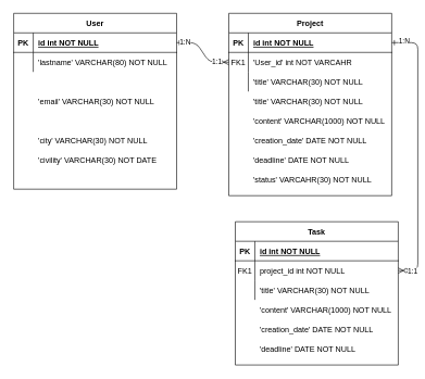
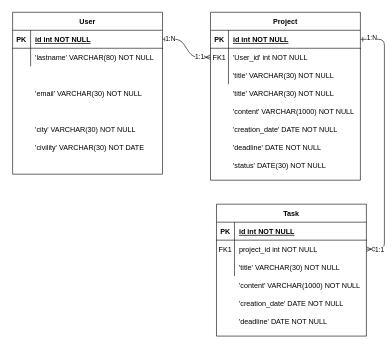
  <mxCell id="0" />
  <mxCell id="1" parent="0" />
  <mxCell id="2" value="" style="edgeStyle=entityRelationEdgeStyle;endArrow=ERzeroToMany;startArrow=ERone;endFill=1;startFill=0;" edge="1" parent="1" source="29" target="12"><mxGeometry width="100" height="100" relative="1" as="geometry"><mxPoint x="240" y="620" as="sourcePoint" /><mxPoint x="340" y="520" as="targetPoint" /></mxGeometry></mxCell>
  <mxCell id="3" value="1:N" style="edgeLabel;html=1;align=center;verticalAlign=middle;resizable=0;points=[];" vertex="1" connectable="0" parent="2"><mxGeometry x="-0.75" y="2" relative="1" as="geometry"><mxPoint as="offset" /></mxGeometry></mxCell>
  <mxCell id="4" value="1:1" style="edgeLabel;html=1;align=center;verticalAlign=middle;resizable=0;points=[];" vertex="1" connectable="0" parent="2"><mxGeometry x="0.625" y="1" relative="1" as="geometry"><mxPoint as="offset" /></mxGeometry></mxCell>
  <mxCell id="5" value="" style="edgeStyle=entityRelationEdgeStyle;endArrow=ERzeroToMany;startArrow=ERone;endFill=1;startFill=0;" edge="1" parent="1" source="9" target="22"><mxGeometry width="100" height="100" relative="1" as="geometry"><mxPoint x="300" y="80" as="sourcePoint" /><mxPoint x="360" y="105" as="targetPoint" /></mxGeometry></mxCell>
  <mxCell id="6" value="1:N" style="edgeLabel;html=1;align=center;verticalAlign=middle;resizable=0;points=[];" vertex="1" connectable="0" parent="5"><mxGeometry x="-0.914" y="3" relative="1" as="geometry"><mxPoint as="offset" /></mxGeometry></mxCell>
  <mxCell id="7" value="1:1" style="edgeLabel;html=1;align=center;verticalAlign=middle;resizable=0;points=[];" vertex="1" connectable="0" parent="5"><mxGeometry x="0.9" y="1" relative="1" as="geometry"><mxPoint as="offset" /></mxGeometry></mxCell>
  <mxCell id="8" value="Project" style="shape=table;startSize=30;container=1;collapsible=1;childLayout=tableLayout;fixedRows=1;rowLines=0;fontStyle=1;align=center;resizeLast=1;" vertex="1" parent="1"><mxGeometry x="350" y="20" width="250" height="280" as="geometry" /></mxCell>
  <mxCell id="9" value="" style="shape=partialRectangle;collapsible=0;dropTarget=0;pointerEvents=0;fillColor=none;points=[[0,0.5],[1,0.5]];portConstraint=eastwest;top=0;left=0;right=0;bottom=1;" vertex="1" parent="8"><mxGeometry y="30" width="250" height="30" as="geometry" /></mxCell>
  <mxCell id="10" value="PK" style="shape=partialRectangle;overflow=hidden;connectable=0;fillColor=none;top=0;left=0;bottom=0;right=0;fontStyle=1;" vertex="1" parent="9"><mxGeometry width="30" height="30" as="geometry" /></mxCell>
  <mxCell id="11" value="id int NOT NULL " style="shape=partialRectangle;overflow=hidden;connectable=0;fillColor=none;top=0;left=0;bottom=0;right=0;align=left;spacingLeft=6;fontStyle=5;" vertex="1" parent="9"><mxGeometry x="30" width="220" height="30" as="geometry" /></mxCell>
  <mxCell id="12" value="" style="shape=partialRectangle;collapsible=0;dropTarget=0;pointerEvents=0;fillColor=none;points=[[0,0.5],[1,0.5]];portConstraint=eastwest;top=0;left=0;right=0;bottom=0;" vertex="1" parent="8"><mxGeometry y="60" width="250" height="30" as="geometry" /></mxCell>
  <mxCell id="13" value="FK1" style="shape=partialRectangle;overflow=hidden;connectable=0;fillColor=none;top=0;left=0;bottom=0;right=0;" vertex="1" parent="12"><mxGeometry width="30" height="30" as="geometry" /></mxCell>
- <mxCell id="14" value="'User_id' int NOT VARCAHR" style="shape=partialRectangle;overflow=hidden;connectable=0;fillColor=none;top=0;left=0;bottom=0;right=0;align=left;spacingLeft=6;" vertex="1" parent="12"><mxGeometry x="30" width="220" height="30" as="geometry" /></mxCell>
+ <mxCell id="14" value="'User_id' int NOT NULL" style="shape=partialRectangle;overflow=hidden;connectable=0;fillColor=none;top=0;left=0;bottom=0;right=0;align=left;spacingLeft=6;" vertex="1" parent="12"><mxGeometry x="30" width="220" height="30" as="geometry" /></mxCell>
  <mxCell id="15" value="" style="shape=partialRectangle;collapsible=0;dropTarget=0;pointerEvents=0;fillColor=none;points=[[0,0.5],[1,0.5]];portConstraint=eastwest;top=0;left=0;right=0;bottom=0;" vertex="1" parent="8"><mxGeometry y="90" width="250" height="30" as="geometry" /></mxCell>
  <mxCell id="16" value="" style="shape=partialRectangle;overflow=hidden;connectable=0;fillColor=none;top=0;left=0;bottom=0;right=0;" vertex="1" parent="15"><mxGeometry width="30" height="30" as="geometry" /></mxCell>
  <mxCell id="17" value="'title' VARCHAR(30) NOT NULL" style="shape=partialRectangle;overflow=hidden;connectable=0;fillColor=none;top=0;left=0;bottom=0;right=0;align=left;spacingLeft=6;" vertex="1" parent="15"><mxGeometry x="30" width="220" height="30" as="geometry" /></mxCell>
  <mxCell id="18" value="Task" style="shape=table;startSize=30;container=1;collapsible=1;childLayout=tableLayout;fixedRows=1;rowLines=0;fontStyle=1;align=center;resizeLast=1;" vertex="1" parent="1"><mxGeometry x="360" y="340" width="250" height="220" as="geometry" /></mxCell>
  <mxCell id="19" value="" style="shape=partialRectangle;collapsible=0;dropTarget=0;pointerEvents=0;fillColor=none;points=[[0,0.5],[1,0.5]];portConstraint=eastwest;top=0;left=0;right=0;bottom=1;" vertex="1" parent="18"><mxGeometry y="30" width="250" height="30" as="geometry" /></mxCell>
  <mxCell id="20" value="PK" style="shape=partialRectangle;overflow=hidden;connectable=0;fillColor=none;top=0;left=0;bottom=0;right=0;fontStyle=1;" vertex="1" parent="19"><mxGeometry width="30" height="30" as="geometry" /></mxCell>
  <mxCell id="21" value="id int NOT NULL " style="shape=partialRectangle;overflow=hidden;connectable=0;fillColor=none;top=0;left=0;bottom=0;right=0;align=left;spacingLeft=6;fontStyle=5;" vertex="1" parent="19"><mxGeometry x="30" width="220" height="30" as="geometry" /></mxCell>
  <mxCell id="22" value="" style="shape=partialRectangle;collapsible=0;dropTarget=0;pointerEvents=0;fillColor=none;points=[[0,0.5],[1,0.5]];portConstraint=eastwest;top=0;left=0;right=0;bottom=0;" vertex="1" parent="18"><mxGeometry y="60" width="250" height="30" as="geometry" /></mxCell>
  <mxCell id="23" value="FK1" style="shape=partialRectangle;overflow=hidden;connectable=0;fillColor=none;top=0;left=0;bottom=0;right=0;" vertex="1" parent="22"><mxGeometry width="30" height="30" as="geometry" /></mxCell>
  <mxCell id="24" value="project_id int NOT NULL" style="shape=partialRectangle;overflow=hidden;connectable=0;fillColor=none;top=0;left=0;bottom=0;right=0;align=left;spacingLeft=6;" vertex="1" parent="22"><mxGeometry x="30" width="220" height="30" as="geometry" /></mxCell>
  <mxCell id="25" value="" style="shape=partialRectangle;collapsible=0;dropTarget=0;pointerEvents=0;fillColor=none;points=[[0,0.5],[1,0.5]];portConstraint=eastwest;top=0;left=0;right=0;bottom=0;" vertex="1" parent="18"><mxGeometry y="90" width="250" height="30" as="geometry" /></mxCell>
  <mxCell id="26" value="" style="shape=partialRectangle;overflow=hidden;connectable=0;fillColor=none;top=0;left=0;bottom=0;right=0;" vertex="1" parent="25"><mxGeometry width="30" height="30" as="geometry" /></mxCell>
  <mxCell id="27" value="" style="shape=partialRectangle;overflow=hidden;connectable=0;fillColor=none;top=0;left=0;bottom=0;right=0;align=left;spacingLeft=6;" vertex="1" parent="25"><mxGeometry x="30" width="220" height="30" as="geometry" /></mxCell>
  <mxCell id="28" value="User" style="shape=table;startSize=30;container=1;collapsible=1;childLayout=tableLayout;fixedRows=1;rowLines=0;fontStyle=1;align=center;resizeLast=1;" vertex="1" parent="1"><mxGeometry x="20" y="20" width="250" height="270" as="geometry" /></mxCell>
  <mxCell id="29" value="" style="shape=partialRectangle;collapsible=0;dropTarget=0;pointerEvents=0;fillColor=none;points=[[0,0.5],[1,0.5]];portConstraint=eastwest;top=0;left=0;right=0;bottom=1;" vertex="1" parent="28"><mxGeometry y="30" width="250" height="30" as="geometry" /></mxCell>
  <mxCell id="30" value="PK" style="shape=partialRectangle;overflow=hidden;connectable=0;fillColor=none;top=0;left=0;bottom=0;right=0;fontStyle=1;" vertex="1" parent="29"><mxGeometry width="30" height="30" as="geometry" /></mxCell>
  <mxCell id="31" value="id int NOT NULL " style="shape=partialRectangle;overflow=hidden;connectable=0;fillColor=none;top=0;left=0;bottom=0;right=0;align=left;spacingLeft=6;fontStyle=5;" vertex="1" parent="29"><mxGeometry x="30" width="220" height="30" as="geometry" /></mxCell>
  <mxCell id="32" value="" style="shape=partialRectangle;collapsible=0;dropTarget=0;pointerEvents=0;fillColor=none;points=[[0,0.5],[1,0.5]];portConstraint=eastwest;top=0;left=0;right=0;bottom=0;" vertex="1" parent="28"><mxGeometry y="60" width="250" height="30" as="geometry" /></mxCell>
  <mxCell id="33" value="" style="shape=partialRectangle;overflow=hidden;connectable=0;fillColor=none;top=0;left=0;bottom=0;right=0;" vertex="1" parent="32"><mxGeometry width="30" height="30" as="geometry" /></mxCell>
  <mxCell id="34" value="'lastname' VARCHAR(80) NOT NULL" style="shape=partialRectangle;overflow=hidden;connectable=0;fillColor=none;top=0;left=0;bottom=0;right=0;align=left;spacingLeft=6;" vertex="1" parent="32"><mxGeometry x="30" width="220" height="30" as="geometry" /></mxCell>
  <mxCell id="35" value="'email' VARCHAR(30) NOT NULL" style="shape=partialRectangle;overflow=hidden;connectable=0;fillColor=none;top=0;left=0;bottom=0;right=0;align=left;spacingLeft=6;" vertex="1" parent="1"><mxGeometry x="50" y="140" width="220" height="30" as="geometry" /></mxCell>
  <mxCell id="36" value="'city' VARCHAR(30) NOT NULL" style="shape=partialRectangle;overflow=hidden;connectable=0;fillColor=none;top=0;left=0;bottom=0;right=0;align=left;spacingLeft=6;" vertex="1" parent="1"><mxGeometry x="50" y="200" width="220" height="30" as="geometry" /></mxCell>
  <mxCell id="37" value="'civility' VARCHAR(30) NOT DATE" style="shape=partialRectangle;overflow=hidden;connectable=0;fillColor=none;top=0;left=0;bottom=0;right=0;align=left;spacingLeft=6;" vertex="1" parent="1"><mxGeometry x="50" y="230" width="220" height="30" as="geometry" /></mxCell>
  <mxCell id="38" value="" style="shape=partialRectangle;collapsible=0;dropTarget=0;pointerEvents=0;fillColor=none;points=[[0,0.5],[1,0.5]];portConstraint=eastwest;top=0;left=0;right=0;bottom=0;" vertex="1" parent="1"><mxGeometry x="350" y="140" width="250" height="30" as="geometry" /></mxCell>
  <mxCell id="39" value="" style="shape=partialRectangle;overflow=hidden;connectable=0;fillColor=none;top=0;left=0;bottom=0;right=0;" vertex="1" parent="38"><mxGeometry width="30" height="30" as="geometry" /></mxCell>
  <mxCell id="40" value="'title' VARCHAR(30) NOT NULL" style="shape=partialRectangle;overflow=hidden;connectable=0;fillColor=none;top=0;left=0;bottom=0;right=0;align=left;spacingLeft=6;" vertex="1" parent="38"><mxGeometry x="30" width="220" height="30" as="geometry" /></mxCell>
  <mxCell id="41" value="" style="shape=partialRectangle;collapsible=0;dropTarget=0;pointerEvents=0;fillColor=none;points=[[0,0.5],[1,0.5]];portConstraint=eastwest;top=0;left=0;right=0;bottom=0;" vertex="1" parent="1"><mxGeometry x="350" y="170" width="250" height="30" as="geometry" /></mxCell>
  <mxCell id="42" value="" style="shape=partialRectangle;overflow=hidden;connectable=0;fillColor=none;top=0;left=0;bottom=0;right=0;" vertex="1" parent="41"><mxGeometry width="30" height="30" as="geometry" /></mxCell>
  <mxCell id="43" value="'content' VARCHAR(1000) NOT NULL" style="shape=partialRectangle;overflow=hidden;connectable=0;fillColor=none;top=0;left=0;bottom=0;right=0;align=left;spacingLeft=6;" vertex="1" parent="41"><mxGeometry x="30" width="220" height="30" as="geometry" /></mxCell>
  <mxCell id="44" value="" style="shape=partialRectangle;collapsible=0;dropTarget=0;pointerEvents=0;fillColor=none;points=[[0,0.5],[1,0.5]];portConstraint=eastwest;top=0;left=0;right=0;bottom=0;" vertex="1" parent="1"><mxGeometry x="350" y="200" width="250" height="30" as="geometry" /></mxCell>
  <mxCell id="45" value="" style="shape=partialRectangle;overflow=hidden;connectable=0;fillColor=none;top=0;left=0;bottom=0;right=0;" vertex="1" parent="44"><mxGeometry width="30" height="30" as="geometry" /></mxCell>
  <mxCell id="46" value="'creation_date' DATE NOT NULL" style="shape=partialRectangle;overflow=hidden;connectable=0;fillColor=none;top=0;left=0;bottom=0;right=0;align=left;spacingLeft=6;" vertex="1" parent="44"><mxGeometry x="30" width="220" height="30" as="geometry" /></mxCell>
  <mxCell id="47" value="" style="shape=partialRectangle;collapsible=0;dropTarget=0;pointerEvents=0;fillColor=none;points=[[0,0.5],[1,0.5]];portConstraint=eastwest;top=0;left=0;right=0;bottom=0;" vertex="1" parent="1"><mxGeometry x="350" y="230" width="250" height="30" as="geometry" /></mxCell>
  <mxCell id="48" value="" style="shape=partialRectangle;overflow=hidden;connectable=0;fillColor=none;top=0;left=0;bottom=0;right=0;" vertex="1" parent="47"><mxGeometry width="30" height="30" as="geometry" /></mxCell>
  <mxCell id="49" value="'deadline' DATE NOT NULL" style="shape=partialRectangle;overflow=hidden;connectable=0;fillColor=none;top=0;left=0;bottom=0;right=0;align=left;spacingLeft=6;" vertex="1" parent="47"><mxGeometry x="30" width="220" height="30" as="geometry" /></mxCell>
  <mxCell id="50" value="'title' VARCHAR(30) NOT NULL" style="shape=partialRectangle;overflow=hidden;connectable=0;fillColor=none;top=0;left=0;bottom=0;right=0;align=left;spacingLeft=6;" vertex="1" parent="1"><mxGeometry x="390" y="430" width="220" height="30" as="geometry" /></mxCell>
  <mxCell id="51" value="" style="shape=partialRectangle;collapsible=0;dropTarget=0;pointerEvents=0;fillColor=none;points=[[0,0.5],[1,0.5]];portConstraint=eastwest;top=0;left=0;right=0;bottom=0;" vertex="1" parent="1"><mxGeometry x="360" y="460" width="250" height="30" as="geometry" /></mxCell>
  <mxCell id="52" value="" style="shape=partialRectangle;overflow=hidden;connectable=0;fillColor=none;top=0;left=0;bottom=0;right=0;" vertex="1" parent="51"><mxGeometry width="30" height="30" as="geometry" /></mxCell>
  <mxCell id="53" value="'content' VARCHAR(1000) NOT NULL" style="shape=partialRectangle;overflow=hidden;connectable=0;fillColor=none;top=0;left=0;bottom=0;right=0;align=left;spacingLeft=6;" vertex="1" parent="51"><mxGeometry x="30" width="220" height="30" as="geometry" /></mxCell>
  <mxCell id="54" value="" style="shape=partialRectangle;collapsible=0;dropTarget=0;pointerEvents=0;fillColor=none;points=[[0,0.5],[1,0.5]];portConstraint=eastwest;top=0;left=0;right=0;bottom=0;" vertex="1" parent="1"><mxGeometry x="360" y="490" width="250" height="30" as="geometry" /></mxCell>
  <mxCell id="55" value="" style="shape=partialRectangle;overflow=hidden;connectable=0;fillColor=none;top=0;left=0;bottom=0;right=0;" vertex="1" parent="54"><mxGeometry width="30" height="30" as="geometry" /></mxCell>
  <mxCell id="56" value="'creation_date' DATE NOT NULL" style="shape=partialRectangle;overflow=hidden;connectable=0;fillColor=none;top=0;left=0;bottom=0;right=0;align=left;spacingLeft=6;" vertex="1" parent="54"><mxGeometry x="30" width="220" height="30" as="geometry" /></mxCell>
  <mxCell id="57" value="" style="shape=partialRectangle;collapsible=0;dropTarget=0;pointerEvents=0;fillColor=none;points=[[0,0.5],[1,0.5]];portConstraint=eastwest;top=0;left=0;right=0;bottom=0;" vertex="1" parent="1"><mxGeometry x="360" y="520" width="250" height="30" as="geometry" /></mxCell>
  <mxCell id="58" value="" style="shape=partialRectangle;overflow=hidden;connectable=0;fillColor=none;top=0;left=0;bottom=0;right=0;" vertex="1" parent="57"><mxGeometry width="30" height="30" as="geometry" /></mxCell>
  <mxCell id="59" value="'deadline' DATE NOT NULL" style="shape=partialRectangle;overflow=hidden;connectable=0;fillColor=none;top=0;left=0;bottom=0;right=0;align=left;spacingLeft=6;" vertex="1" parent="57"><mxGeometry x="30" width="220" height="30" as="geometry" /></mxCell>
  <mxCell id="60" value="" style="shape=partialRectangle;collapsible=0;dropTarget=0;pointerEvents=0;fillColor=none;points=[[0,0.5],[1,0.5]];portConstraint=eastwest;top=0;left=0;right=0;bottom=0;" vertex="1" parent="1"><mxGeometry x="350" y="260" width="250" height="30" as="geometry" /></mxCell>
  <mxCell id="61" value="" style="shape=partialRectangle;overflow=hidden;connectable=0;fillColor=none;top=0;left=0;bottom=0;right=0;" vertex="1" parent="60"><mxGeometry width="30" height="30" as="geometry" /></mxCell>
- <mxCell id="62" value="'status' VARCAHR(30) NOT NULL" style="shape=partialRectangle;overflow=hidden;connectable=0;fillColor=none;top=0;left=0;bottom=0;right=0;align=left;spacingLeft=6;" vertex="1" parent="60"><mxGeometry x="30" width="220" height="30" as="geometry" /></mxCell>
+ <mxCell id="62" value="'status' DATE(30) NOT NULL" style="shape=partialRectangle;overflow=hidden;connectable=0;fillColor=none;top=0;left=0;bottom=0;right=0;align=left;spacingLeft=6;" vertex="1" parent="60"><mxGeometry x="30" width="220" height="30" as="geometry" /></mxCell>
